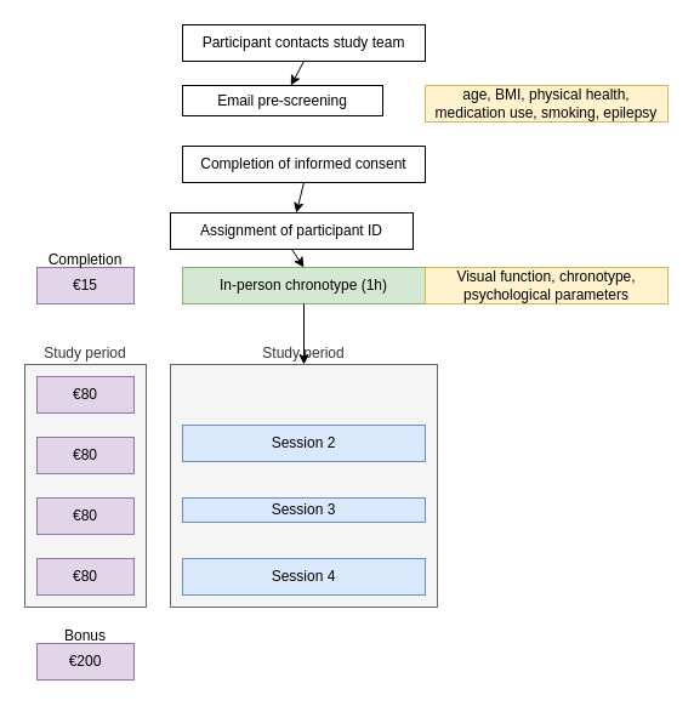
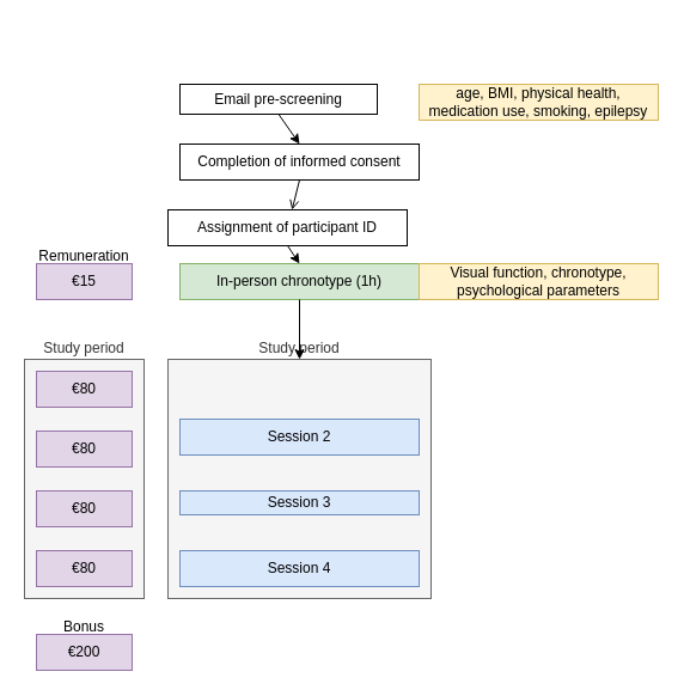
  <mxCell id="0" />
  <mxCell id="1" parent="0" />
  <mxCell id="2" value="&lt;div&gt;Study period&lt;/div&gt;" style="rounded=0;whiteSpace=wrap;html=1;labelPosition=center;verticalLabelPosition=top;align=center;verticalAlign=bottom;fillColor=#f5f5f5;fontColor=#333333;strokeColor=#666666;" parent="1" vertex="1"><mxGeometry x="20" y="300" width="100" height="200" as="geometry" /></mxCell>
- <mxCell id="3" value="&lt;div&gt;Participant contacts study team&lt;/div&gt;" style="rounded=0;whiteSpace=wrap;html=1;" parent="1" vertex="1"><mxGeometry x="150" y="20" width="200" height="30" as="geometry" /></mxCell>
  <mxCell id="4" value="&lt;div&gt;Completion of informed consent&lt;br&gt;&lt;/div&gt;" style="rounded=0;whiteSpace=wrap;html=1;" parent="1" vertex="1"><mxGeometry x="150" y="120" width="200" height="30" as="geometry" /></mxCell>
  <mxCell id="5" value="&lt;div&gt;Assignment of participant ID&lt;br&gt;&lt;/div&gt;" style="rounded=0;whiteSpace=wrap;html=1;" parent="1" vertex="1"><mxGeometry x="140" y="175" width="200" height="30" as="geometry" /></mxCell>
  <mxCell id="6" value="&lt;div&gt;In-person chronotype (1h)&lt;br&gt;&lt;/div&gt;" style="rounded=0;whiteSpace=wrap;html=1;fillColor=#d5e8d4;strokeColor=#82b366;" parent="1" vertex="1"><mxGeometry x="150" y="220" width="200" height="30" as="geometry" /></mxCell>
  <mxCell id="7" value="&lt;div&gt;Email pre-screening&lt;br&gt;&lt;/div&gt;" style="rounded=0;whiteSpace=wrap;html=1;" parent="1" vertex="1"><mxGeometry x="150" y="70" width="165" height="25" as="geometry" /></mxCell>
  <mxCell id="8" value="age, BMI, physical health, medication use, smoking, epilepsy" style="rounded=0;whiteSpace=wrap;html=1;fillColor=#fff2cc;strokeColor=#d6b656;" parent="1" vertex="1"><mxGeometry x="350" y="70" width="200" height="30" as="geometry" /></mxCell>
  <mxCell id="9" value="Visual function, chronotype, psychological parameters" style="rounded=0;whiteSpace=wrap;html=1;fillColor=#fff2cc;strokeColor=#d6b656;" parent="1" vertex="1"><mxGeometry x="350" y="220" width="200" height="30" as="geometry" /></mxCell>
  <mxCell id="10" value="&lt;div&gt;Study period&lt;/div&gt;" style="rounded=0;whiteSpace=wrap;html=1;labelPosition=center;verticalLabelPosition=top;align=center;verticalAlign=bottom;fillColor=#f5f5f5;fontColor=#333333;strokeColor=#666666;" parent="1" vertex="1"><mxGeometry x="140" y="300" width="220" height="200" as="geometry" /></mxCell>
- <mxCell id="11" value="" style="endArrow=classic;html=1;rounded=0;exitX=0.5;exitY=1;exitDx=0;exitDy=0;" parent="1" source="3" target="7" edge="1"><mxGeometry width="50" height="50" relative="1" as="geometry"><mxPoint x="520" y="370" as="sourcePoint" /><mxPoint x="570" y="320" as="targetPoint" /></mxGeometry></mxCell>
- <mxCell id="13" value="" style="endArrow=classic;html=1;rounded=0;exitX=0.5;exitY=1;exitDx=0;exitDy=0;" parent="1" source="4" target="5" edge="1"><mxGeometry width="50" height="50" relative="1" as="geometry"><mxPoint x="520" y="370" as="sourcePoint" /><mxPoint x="570" y="320" as="targetPoint" /></mxGeometry></mxCell>
+ <mxCell id="12" value="" style="endArrow=classic;html=1;rounded=0;exitX=0.5;exitY=1;exitDx=0;exitDy=0;entryX=0.5;entryY=0;entryDx=0;entryDy=0;" parent="1" source="7" target="4" edge="1"><mxGeometry width="50" height="50" relative="1" as="geometry"><mxPoint x="520" y="370" as="sourcePoint" /><mxPoint x="570" y="320" as="targetPoint" /></mxGeometry></mxCell>
+ <mxCell id="13" value="" style="endArrow=open;html=1;rounded=0;exitX=0.5;exitY=1;exitDx=0;exitDy=0;" parent="1" source="4" target="5" edge="1"><mxGeometry width="50" height="50" relative="1" as="geometry"><mxPoint x="520" y="370" as="sourcePoint" /><mxPoint x="570" y="320" as="targetPoint" /></mxGeometry></mxCell>
  <mxCell id="14" value="" style="endArrow=classic;html=1;rounded=0;exitX=0.5;exitY=1;exitDx=0;exitDy=0;entryX=0.5;entryY=0;entryDx=0;entryDy=0;" parent="1" source="5" target="6" edge="1"><mxGeometry width="50" height="50" relative="1" as="geometry"><mxPoint x="520" y="370" as="sourcePoint" /><mxPoint x="570" y="320" as="targetPoint" /></mxGeometry></mxCell>
  <mxCell id="15" value="Session 2" style="rounded=0;whiteSpace=wrap;html=1;fillColor=#dae8fc;strokeColor=#6c8ebf;" parent="1" vertex="1"><mxGeometry x="150" y="350" width="200" height="30" as="geometry" /></mxCell>
  <mxCell id="16" value="Session 3" style="rounded=0;whiteSpace=wrap;html=1;fillColor=#dae8fc;strokeColor=#6c8ebf;" parent="1" vertex="1"><mxGeometry x="150" y="410" width="200" height="20" as="geometry" /></mxCell>
  <mxCell id="17" value="Session 4" style="rounded=0;whiteSpace=wrap;html=1;fillColor=#dae8fc;strokeColor=#6c8ebf;" parent="1" vertex="1"><mxGeometry x="150" y="460" width="200" height="30" as="geometry" /></mxCell>
  <mxCell id="18" value="" style="endArrow=classic;html=1;rounded=0;exitX=0.5;exitY=1;exitDx=0;exitDy=0;" parent="1" source="6" target="10" edge="1"><mxGeometry width="50" height="50" relative="1" as="geometry"><mxPoint x="580" y="370" as="sourcePoint" /><mxPoint x="630" y="320" as="targetPoint" /></mxGeometry></mxCell>
  <mxCell id="19" value="&lt;span&gt;€15&lt;/span&gt;" style="rounded=0;whiteSpace=wrap;html=1;fillColor=#e1d5e7;strokeColor=#9673a6;" parent="1" vertex="1"><mxGeometry x="30" y="220" width="80" height="30" as="geometry" /></mxCell>
  <mxCell id="20" value="&lt;span&gt;€80&lt;/span&gt;" style="rounded=0;whiteSpace=wrap;html=1;fillColor=#e1d5e7;strokeColor=#9673a6;" parent="1" vertex="1"><mxGeometry x="30" y="310" width="80" height="30" as="geometry" /></mxCell>
- <mxCell id="21" value="&lt;div align=&quot;center&quot;&gt;Completion&lt;/div&gt;" style="text;whiteSpace=wrap;html=1;align=center;" parent="1" vertex="1"><mxGeometry x="25" y="200" width="90" height="30" as="geometry" /></mxCell>
+ <mxCell id="21" value="&lt;div align=&quot;center&quot;&gt;Remuneration&lt;/div&gt;" style="text;whiteSpace=wrap;html=1;align=center;" parent="1" vertex="1"><mxGeometry x="25" y="200" width="90" height="30" as="geometry" /></mxCell>
  <mxCell id="22" value="&lt;span&gt;€80&lt;/span&gt;" style="rounded=0;whiteSpace=wrap;html=1;fillColor=#e1d5e7;strokeColor=#9673a6;" parent="1" vertex="1"><mxGeometry x="30" y="360" width="80" height="30" as="geometry" /></mxCell>
  <mxCell id="23" value="&lt;span&gt;€80&lt;/span&gt;" style="rounded=0;whiteSpace=wrap;html=1;fillColor=#e1d5e7;strokeColor=#9673a6;" parent="1" vertex="1"><mxGeometry x="30" y="410" width="80" height="30" as="geometry" /></mxCell>
  <mxCell id="24" value="&lt;span&gt;€80&lt;/span&gt;" style="rounded=0;whiteSpace=wrap;html=1;fillColor=#e1d5e7;strokeColor=#9673a6;" parent="1" vertex="1"><mxGeometry x="30" y="460" width="80" height="30" as="geometry" /></mxCell>
  <mxCell id="25" value="&lt;span&gt;€200&lt;/span&gt;" style="rounded=0;whiteSpace=wrap;html=1;fillColor=#e1d5e7;strokeColor=#9673a6;" parent="1" vertex="1"><mxGeometry x="30" y="530" width="80" height="30" as="geometry" /></mxCell>
  <mxCell id="26" value="&lt;div align=&quot;center&quot;&gt;Bonus&lt;/div&gt;" style="text;whiteSpace=wrap;html=1;align=center;" parent="1" vertex="1"><mxGeometry x="25" y="510" width="90" height="30" as="geometry" /></mxCell>
